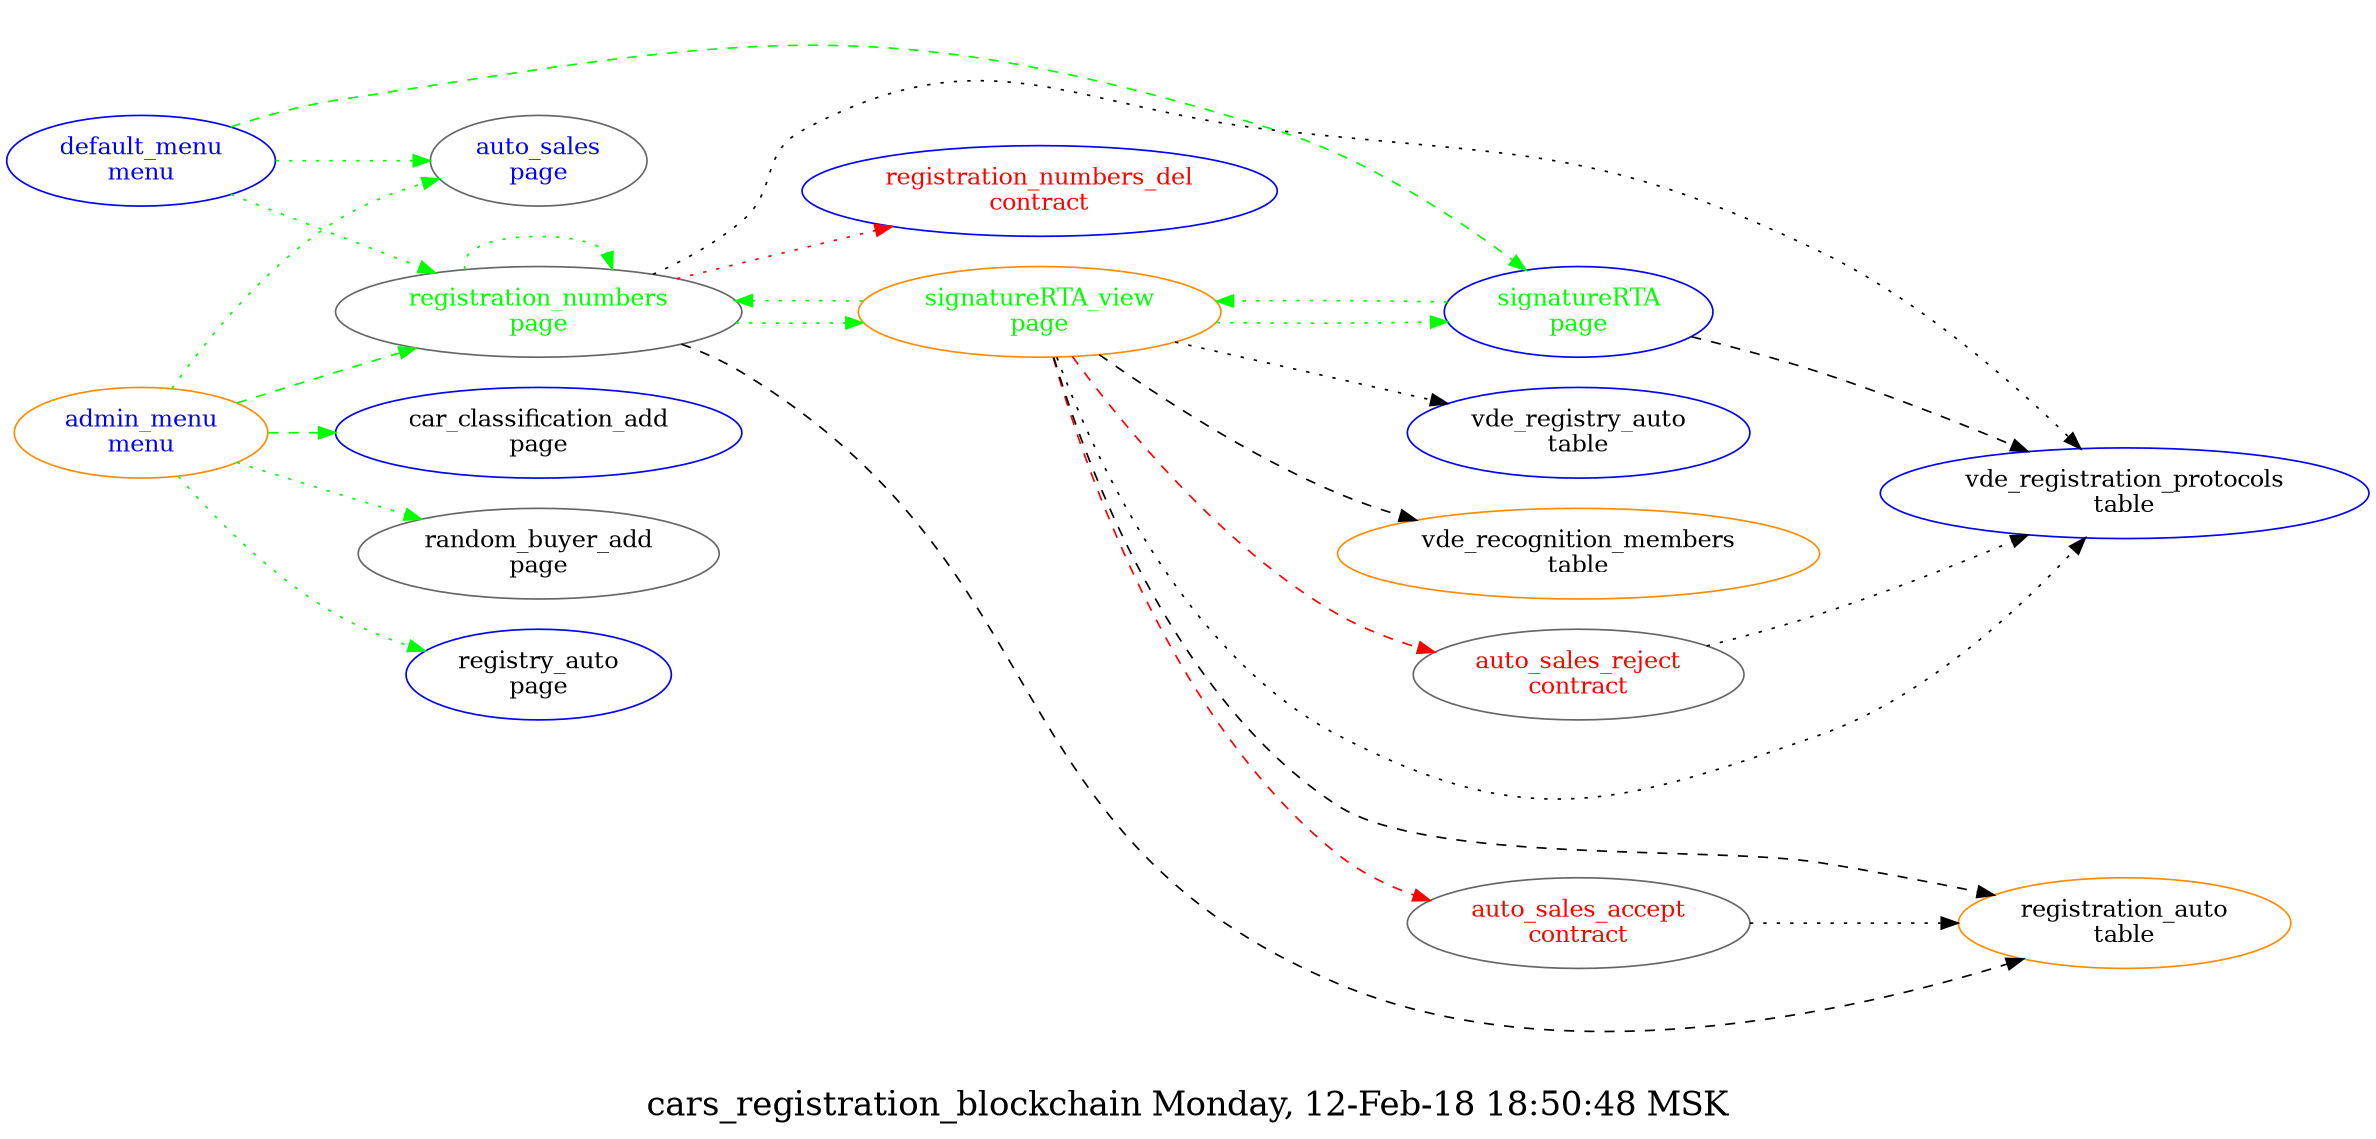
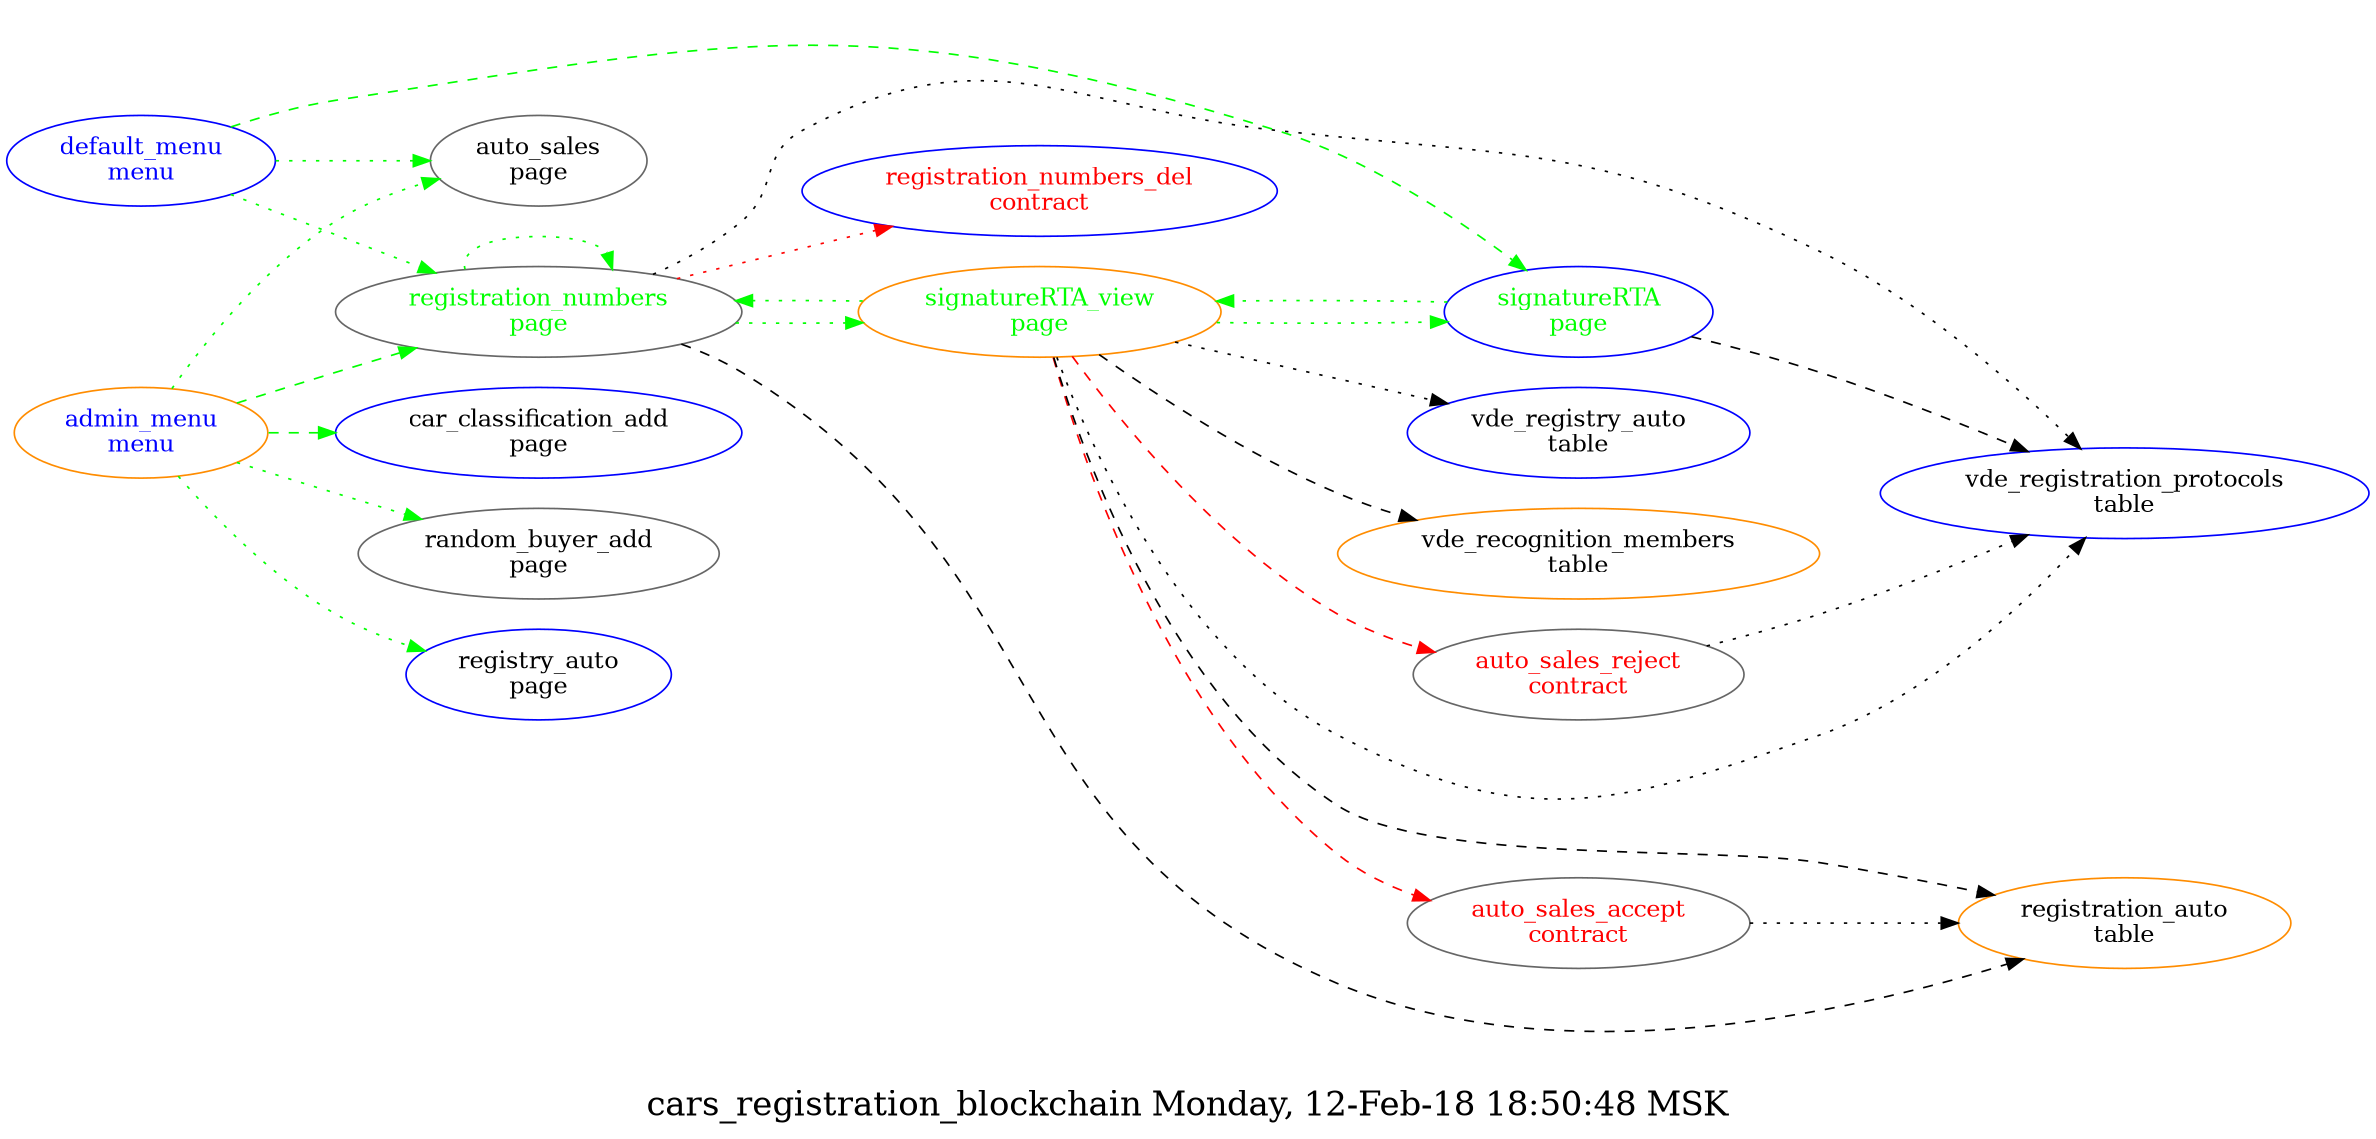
  digraph {
    fontsize=20.0
    label="cars_registration_blockchain Monday, 12-Feb-18 18:50:48 MSK"
    rankdir=LR
    node [color=blue]
    edge [style=dotted color=green]
    "auto_sales_accept\ncontract" [color=gray40 fontcolor=red group=contracts]
    "registration_auto\ntable" [color=darkorange group=tables]
    "auto_sales_reject\ncontract" [color=gray40 fontcolor=red group=contracts]
    "vde_registration_protocols\ntable"
    "registration_numbers_del\ncontract" [fontcolor=red group=contracts]
    "admin_menu\nmenu" [color=darkorange fontcolor=blue group=menus]
    "car_classification_add\npage"
    "random_buyer_add\npage" [color=gray40]
    "registry_auto\npage"
-   "auto_sales\npage" [color=gray40 fontcolor=blue]
+   "auto_sales\npage" [color=gray40]
    "registration_numbers\npage" [color=gray40 fontcolor=green group=pages]
    "signatureRTA_view\npage" [color=darkorange fontcolor=green group=pages]
    "signatureRTA\npage" [fontcolor=green group=pages]
    "vde_registry_auto\ntable"
    "vde_recognition_members\ntable" [color=darkorange]
    "default_menu\nmenu" [fontcolor=blue group=menus]
    "auto_sales_accept\ncontract" -> "registration_auto\ntable" [color=""]
    "auto_sales_reject\ncontract" -> "vde_registration_protocols\ntable" [color=""]
    "admin_menu\nmenu" -> "car_classification_add\npage" [style=dashed]
    "admin_menu\nmenu" -> "random_buyer_add\npage"
    "admin_menu\nmenu" -> "registry_auto\npage"
    "admin_menu\nmenu" -> "auto_sales\npage"
    "admin_menu\nmenu" -> "registration_numbers\npage" [style=dashed]
    "registration_numbers\npage" -> "registration_auto\ntable" [style=dashed color=""]
    "registration_numbers\npage" -> "vde_registration_protocols\ntable" [color=""]
    "registration_numbers\npage" -> "registration_numbers_del\ncontract" [color=red]
    "registration_numbers\npage" -> "registration_numbers\npage"
    "registration_numbers\npage" -> "signatureRTA_view\npage"
    "signatureRTA_view\npage" -> "auto_sales_accept\ncontract" [color=red style=dashed]
    "signatureRTA_view\npage" -> "registration_auto\ntable" [style=dashed color=""]
    "signatureRTA_view\npage" -> "auto_sales_reject\ncontract" [color=red style=dashed]
    "signatureRTA_view\npage" -> "vde_registration_protocols\ntable" [color=""]
    "signatureRTA_view\npage" -> "registration_numbers\npage"
    "signatureRTA_view\npage" -> "signatureRTA\npage"
    "signatureRTA_view\npage" -> "vde_registry_auto\ntable" [color=""]
    "signatureRTA_view\npage" -> "vde_recognition_members\ntable" [style=dashed color=""]
    "signatureRTA\npage" -> "vde_registration_protocols\ntable" [style=dashed color=""]
    "signatureRTA\npage" -> "signatureRTA_view\npage"
    "default_menu\nmenu" -> "auto_sales\npage"
    "default_menu\nmenu" -> "registration_numbers\npage"
    "default_menu\nmenu" -> "signatureRTA\npage" [style=dashed]
  }
